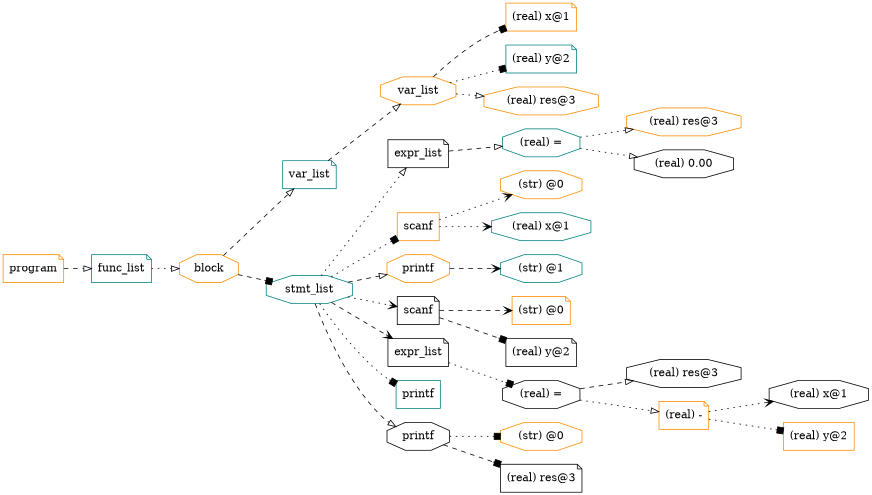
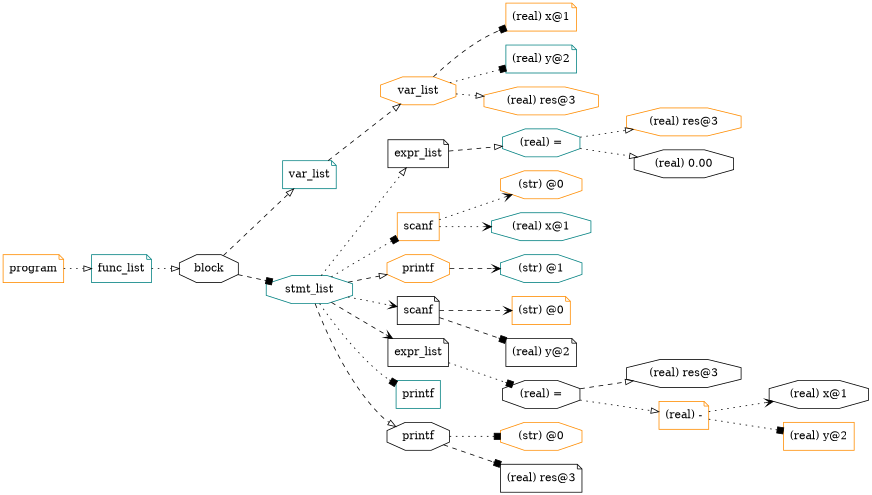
  digraph {
    ordering=out
    rankdir=LR
    node [color=darkorange shape=octagon]
    edge [arrowhead=onormal style=dotted]
    n1 [label=program shape=note]
    n2 [color=teal label=func_list shape=note]
-   n3 [label=block]
+   n3 [color=black label=block]
    n4 [color=teal label=var_list shape=note]
    n5 [color=teal label=stmt_list]
    n6 [label=var_list]
    n7 [color=black label=expr_list shape=note]
    n8 [label=scanf shape=box]
    n9 [label=printf]
    n10 [color=black label=scanf shape=note]
    n11 [color=black label=expr_list shape=note]
    n12 [color=teal label=printf shape=box]
    n13 [color=black label=printf]
    n14 [label="(real) x@1" shape=note]
    n15 [color=teal label="(real) y@2" shape=note]
    n16 [label="(real) res@3"]
    n17 [color=teal label="(real) ="]
    n18 [label="(str) @0"]
    n19 [color=teal label="(real) x@1"]
    n20 [color=teal label="(str) @1"]
    n21 [label="(str) @0" shape=note]
    n22 [color=black label="(real) y@2" shape=note]
    n23 [color=black label="(real) ="]
    n24 [label="(str) @0"]
    n25 [color=black label="(real) res@3" shape=note]
    n26 [label="(real) res@3"]
    n27 [color=black label="(real) 0.00"]
    n28 [color=black label="(real) res@3"]
    n29 [label="(real) -" shape=note]
    n30 [color=black label="(real) x@1"]
    n31 [label="(real) y@2" shape=box]
-   n1 -> n2 [style=dashed]
+   n1 -> n2
    n2 -> n3
    n3 -> n4 [style=dashed]
    n3 -> n5 [arrowhead=box style=dashed]
    n4 -> n6 [style=dashed]
    n5 -> n7
    n5 -> n8 [arrowhead=box]
    n5 -> n9 [style=dashed]
    n5 -> n10 [arrowhead=vee]
    n5 -> n11 [arrowhead=vee style=dashed]
    n5 -> n12 [arrowhead=box]
    n5 -> n13 [style=dashed]
    n6 -> n14 [arrowhead=box style=dashed]
    n6 -> n15 [arrowhead=box]
    n6 -> n16
    n7 -> n17 [style=dashed]
    n8 -> n18 [arrowhead=vee]
    n8 -> n19 [arrowhead=vee]
    n9 -> n20 [arrowhead=vee style=dashed]
    n10 -> n21 [arrowhead=vee style=dashed]
    n10 -> n22 [arrowhead=box style=dashed]
    n11 -> n23 [arrowhead=box]
    n13 -> n24 [arrowhead=box]
    n13 -> n25 [arrowhead=box style=dashed]
    n17 -> n26
    n17 -> n27
    n23 -> n28 [style=dashed]
    n23 -> n29
    n29 -> n30 [arrowhead=vee]
    n29 -> n31 [arrowhead=box]
  }
